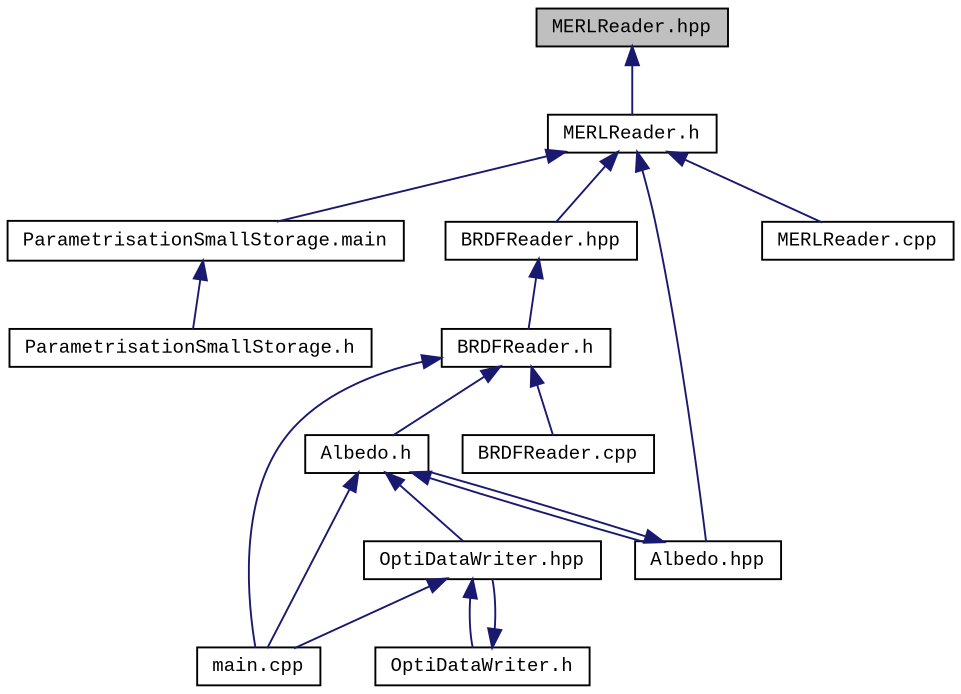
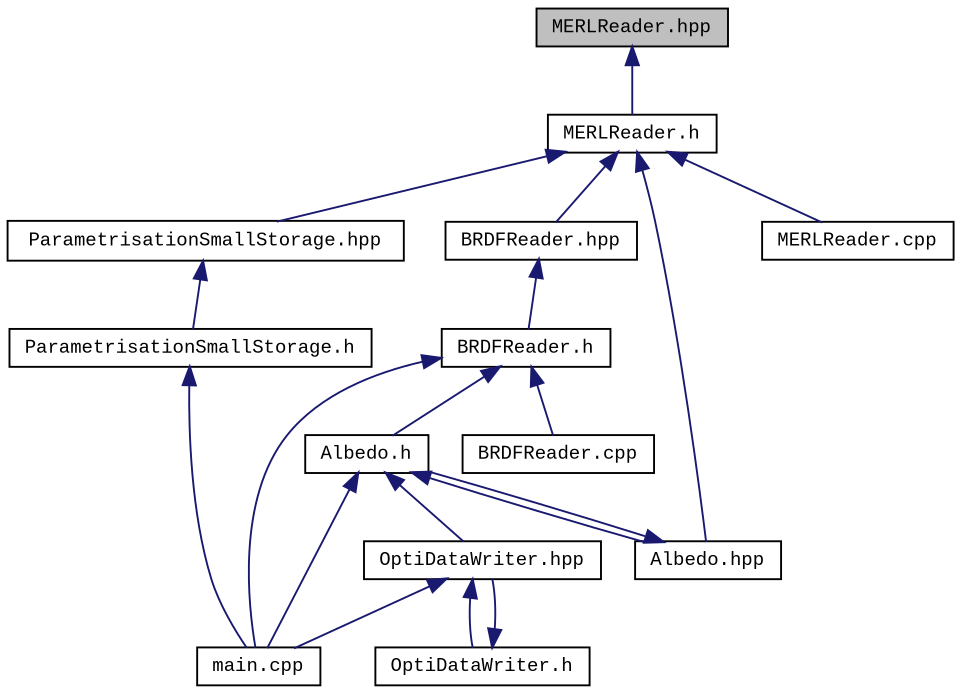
  digraph {
    fontname="Liberation Mono"
    node [color=black fillcolor=white fontname="Liberation Mono" fontsize=10 shape=record style=filled]
    edge [color=midnightblue dir=back fontname="Liberation Mono" fontsize=10 labelfontname=FreeSans labelfontsize=10 style=solid]
    n1 [fillcolor=grey75 fontcolor=black height=0.2 label="MERLReader.hpp" width=0.4]
    n2 [height=0.2 label="MERLReader.h" width=0.4]
-   n3 [height=0.2 label="ParametrisationSmallStorage.main" width=0.4]
+   n3 [height=0.2 label="ParametrisationSmallStorage.hpp" width=0.4]
    n4 [height=0.2 label="BRDFReader.hpp" width=0.4]
    n5 [height=0.2 label="Albedo.hpp" width=0.4]
    n6 [height=0.2 label="MERLReader.cpp" width=0.4]
    n7 [height=0.2 label="ParametrisationSmallStorage.h" width=0.4]
    n8 [height=0.2 label="BRDFReader.h" width=0.4]
    n9 [height=0.2 label="Albedo.h" width=0.4]
    n10 [height=0.2 label="main.cpp" width=0.4]
    n11 [height=0.2 label="BRDFReader.cpp" width=0.4]
    n12 [height=0.2 label="OptiDataWriter.hpp" width=0.4]
    n13 [height=0.2 label="OptiDataWriter.h" width=0.4]
    n1 -> n2
    n2 -> n3
    n2 -> n4
    n2 -> n5
    n2 -> n6
    n3 -> n7
    n4 -> n8
    n5 -> n9
+   n7 -> n10
    n8 -> n9
    n8 -> n10
    n8 -> n11
    n9 -> n5
    n9 -> n10
    n9 -> n12
    n12 -> n10
    n12 -> n13
    n13 -> n12
  }
